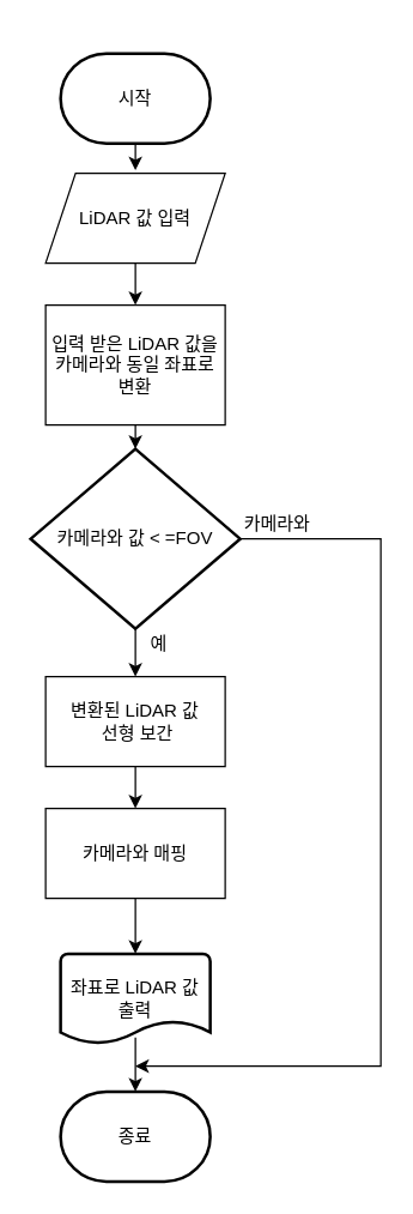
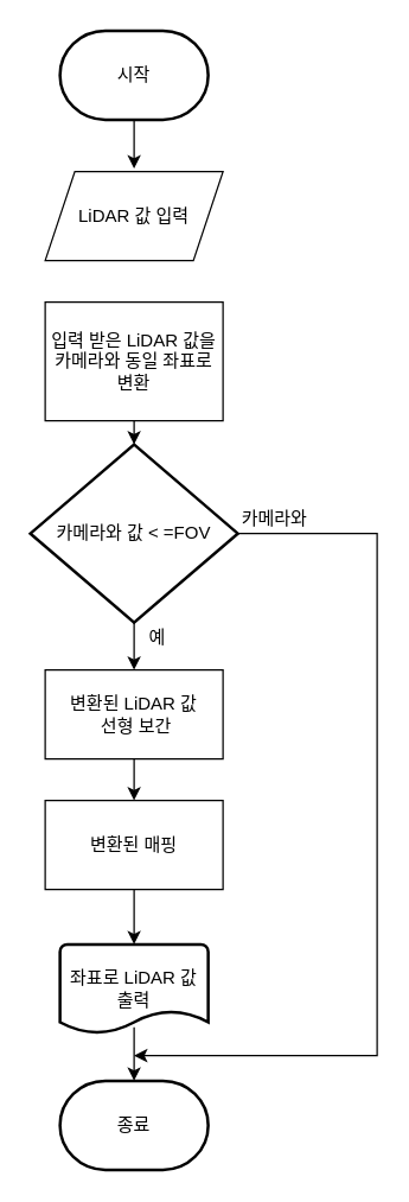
  <mxCell id="0" />
  <mxCell id="1" parent="0" />
- <mxCell id="2" value="시작" style="strokeWidth=2;html=1;shape=mxgraph.flowchart.terminator;whiteSpace=wrap;" vertex="1" parent="1"><mxGeometry x="40" y="35" width="100" height="60" as="geometry" /></mxCell>
+ <mxCell id="2" value="시작" style="strokeWidth=2;html=1;shape=mxgraph.flowchart.terminator;whiteSpace=wrap;" vertex="1" parent="1"><mxGeometry x="40" y="20" width="100" height="60" as="geometry" /></mxCell>
  <mxCell id="3" value="&lt;span&gt;LiDAR 값 입력&lt;/span&gt;" style="shape=parallelogram;perimeter=parallelogramPerimeter;whiteSpace=wrap;html=1;fixedSize=1;" vertex="1" parent="1"><mxGeometry x="30" y="115" width="120" height="60" as="geometry" /></mxCell>
  <mxCell id="4" value="입력 받은 LiDAR 값을 &lt;br&gt;카메라와 동일 좌표로 변환" style="rounded=0;whiteSpace=wrap;html=1;" vertex="1" parent="1"><mxGeometry x="30" y="203" width="120" height="80" as="geometry" /></mxCell>
  <mxCell id="5" value="카메라와 값 &amp;lt; =FOV" style="strokeWidth=2;html=1;shape=mxgraph.flowchart.decision;whiteSpace=wrap;" vertex="1" parent="1"><mxGeometry x="20" y="299" width="140" height="120" as="geometry" /></mxCell>
  <mxCell id="6" value="" style="endArrow=classic;html=1;rounded=0;exitX=0.5;exitY=1;exitDx=0;exitDy=0;exitPerimeter=0;entryX=0.5;entryY=0;entryDx=0;entryDy=0;" edge="1" parent="1" source="5" target="7"><mxGeometry width="50" height="50" relative="1" as="geometry"><mxPoint x="56" y="361" as="sourcePoint" /><mxPoint x="90" y="437" as="targetPoint" /></mxGeometry></mxCell>
  <mxCell id="7" value="변환된 LiDAR 값&lt;br&gt;&amp;nbsp;선형 보간" style="rounded=0;whiteSpace=wrap;html=1;" vertex="1" parent="1"><mxGeometry x="30" y="451" width="120" height="60" as="geometry" /></mxCell>
- <mxCell id="8" value="카메라와 매핑" style="rounded=0;whiteSpace=wrap;html=1;" vertex="1" parent="1"><mxGeometry x="30" y="539" width="120" height="60" as="geometry" /></mxCell>
+ <mxCell id="8" value="변환된 매핑" style="rounded=0;whiteSpace=wrap;html=1;" vertex="1" parent="1"><mxGeometry x="30" y="539" width="120" height="60" as="geometry" /></mxCell>
  <mxCell id="9" value="종료" style="strokeWidth=2;html=1;shape=mxgraph.flowchart.terminator;whiteSpace=wrap;" vertex="1" parent="1"><mxGeometry x="40" y="728" width="100" height="60" as="geometry" /></mxCell>
  <mxCell id="10" value="" style="endArrow=classic;html=1;rounded=0;exitX=0.5;exitY=1;exitDx=0;exitDy=0;exitPerimeter=0;" edge="1" parent="1" source="2"><mxGeometry width="50" height="50" relative="1" as="geometry"><mxPoint x="89.5" y="96" as="sourcePoint" /><mxPoint x="90" y="113" as="targetPoint" /></mxGeometry></mxCell>
- <mxCell id="11" value="" style="endArrow=classic;html=1;rounded=0;exitX=0.5;exitY=1;exitDx=0;exitDy=0;entryX=0.5;entryY=0;entryDx=0;entryDy=0;" edge="1" parent="1" source="3" target="4"><mxGeometry width="50" height="50" relative="1" as="geometry"><mxPoint x="110" y="430" as="sourcePoint" /><mxPoint x="110" y="473" as="targetPoint" /></mxGeometry></mxCell>
  <mxCell id="12" value="" style="endArrow=classic;html=1;rounded=0;exitX=0.5;exitY=1;exitDx=0;exitDy=0;entryX=0.5;entryY=0;entryDx=0;entryDy=0;entryPerimeter=0;" edge="1" parent="1" source="4" target="5"><mxGeometry width="50" height="50" relative="1" as="geometry"><mxPoint x="120" y="440" as="sourcePoint" /><mxPoint x="120" y="483" as="targetPoint" /></mxGeometry></mxCell>
  <mxCell id="13" value="" style="endArrow=classic;html=1;rounded=0;exitX=0.5;exitY=1;exitDx=0;exitDy=0;entryX=0.5;entryY=0;entryDx=0;entryDy=0;" edge="1" parent="1" source="7" target="8"><mxGeometry width="50" height="50" relative="1" as="geometry"><mxPoint x="130" y="450" as="sourcePoint" /><mxPoint x="90" y="550" as="targetPoint" /></mxGeometry></mxCell>
  <mxCell id="14" value="" style="endArrow=classic;html=1;rounded=0;exitX=0.5;exitY=1;exitDx=0;exitDy=0;entryX=0.5;entryY=0;entryDx=0;entryDy=0;entryPerimeter=0;" edge="1" parent="1" source="8" target="17"><mxGeometry width="50" height="50" relative="1" as="geometry"><mxPoint x="140" y="460" as="sourcePoint" /><mxPoint x="90" y="640" as="targetPoint" /></mxGeometry></mxCell>
  <mxCell id="15" value="예" style="text;html=1;strokeColor=none;fillColor=none;align=center;verticalAlign=middle;whiteSpace=wrap;rounded=0;" vertex="1" parent="1"><mxGeometry x="76" y="414" width="60" height="30" as="geometry" /></mxCell>
  <mxCell id="16" value="" style="endArrow=classic;html=1;rounded=0;exitX=1;exitY=0.5;exitDx=0;exitDy=0;exitPerimeter=0;" edge="1" parent="1" source="5"><mxGeometry width="50" height="50" relative="1" as="geometry"><mxPoint x="150" y="470" as="sourcePoint" /><mxPoint x="90" y="711" as="targetPoint" /><Array as="points"><mxPoint x="254" y="359" /><mxPoint x="254" y="711" /></Array></mxGeometry></mxCell>
  <mxCell id="17" value="좌표로 LiDAR 값 출력" style="strokeWidth=2;html=1;shape=mxgraph.flowchart.document2;whiteSpace=wrap;size=0.25;" vertex="1" parent="1"><mxGeometry x="40" y="636" width="100" height="60" as="geometry" /></mxCell>
  <mxCell id="18" value="" style="endArrow=classic;html=1;rounded=0;exitX=0.5;exitY=0.933;exitDx=0;exitDy=0;exitPerimeter=0;entryX=0.5;entryY=0;entryDx=0;entryDy=0;entryPerimeter=0;" edge="1" parent="1" source="17" target="9"><mxGeometry width="50" height="50" relative="1" as="geometry"><mxPoint x="160" y="480" as="sourcePoint" /><mxPoint x="160" y="523" as="targetPoint" /></mxGeometry></mxCell>
  <mxCell id="19" value="카메라와" style="text;html=1;strokeColor=none;fillColor=none;align=center;verticalAlign=middle;whiteSpace=wrap;rounded=0;" vertex="1" parent="1"><mxGeometry x="155" y="334" width="60" height="30" as="geometry" /></mxCell>
